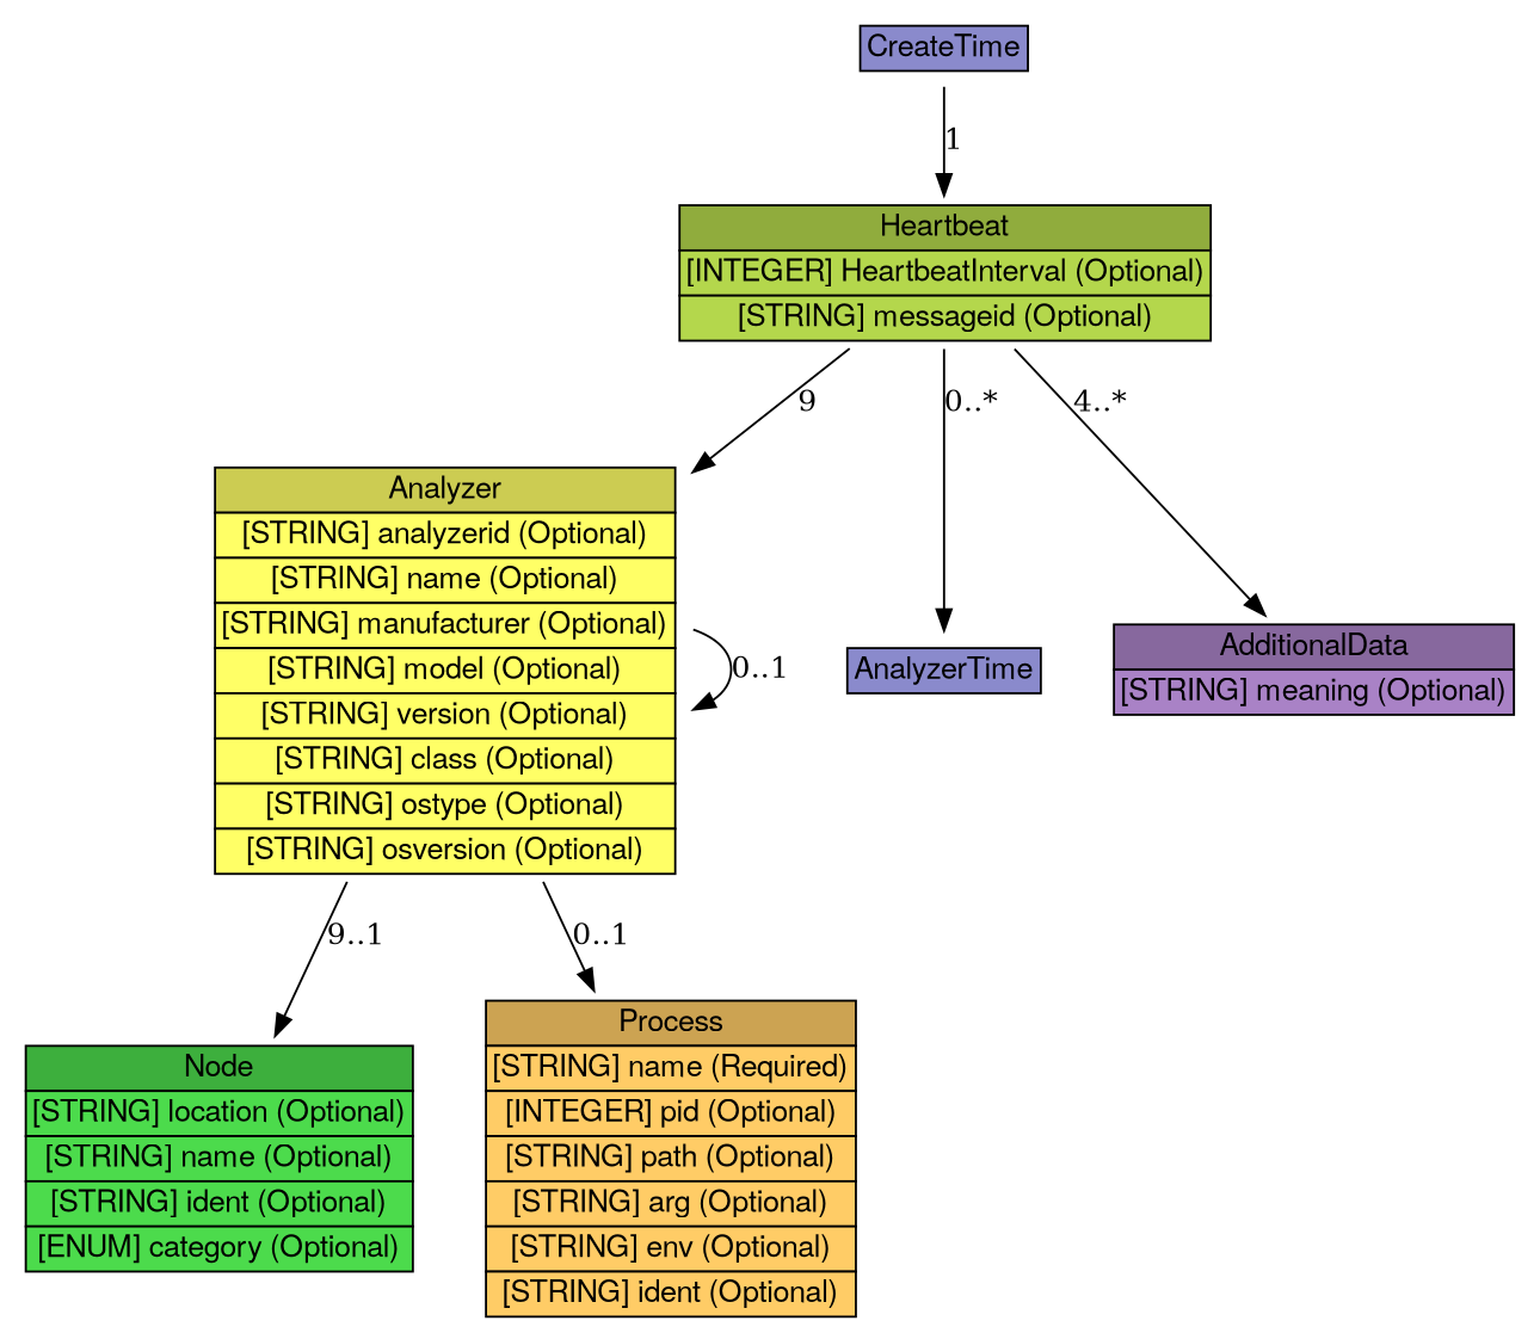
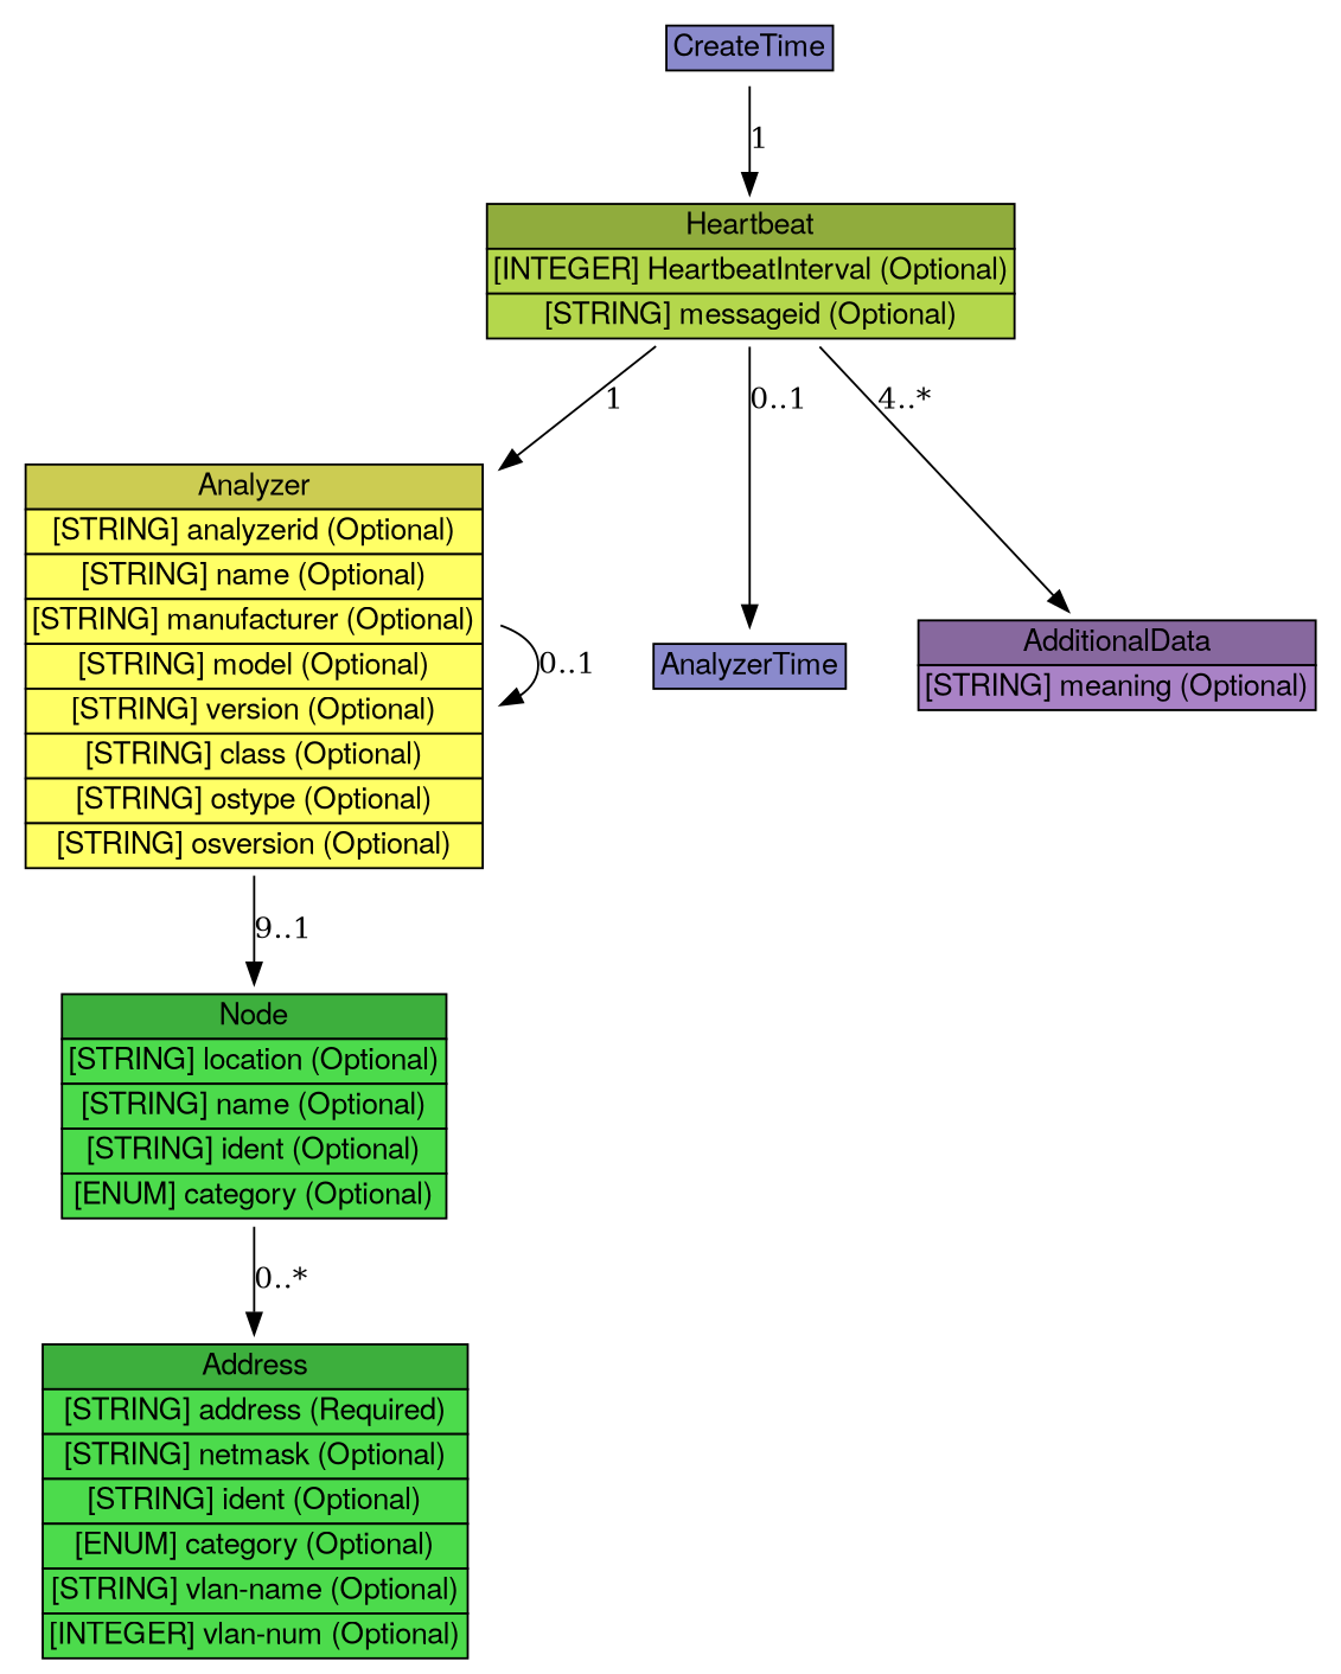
  digraph {
    rankdir=TB
    node [shape=plaintext]
    n1 [height=0.98611 label=<<table BORDER="0" CELLBORDER="1" CELLSPACING="0"> <tr> <td BGCOLOR="#90ac3d" HREF="/idmef_parser/IDMEFv1/Heartbeat.html" TITLE="Analyzers use Heartbeat messages to indicate their current status to managers. Heartbeats are intended to be sent in a regular period, say, every ten minutes or every hour. The receipt of a Heartbeat message from an analyzer indicates to the manager that the analyzer is up and running; lack of a Heartbeat message (or more likely, lack of some number of consecutive Heartbeat messages) indicates that the analyzer or its network connection has failed. "><FONT FACE="Nimbus Sans L">Heartbeat</FONT></td> </tr>" %<tr><td BGCOLOR="#b4d74c"  HREF="/idmef_parser/IDMEFv1/Heartbeat.html" TITLE="The interval in seconds at which heartbeats are generated."><FONT FACE="Nimbus Sans L">[INTEGER] HeartbeatInterval (Optional)</FONT></td></tr>%<tr><td BGCOLOR="#b4d74c"  HREF="/idmef_parser/IDMEFv1/Heartbeat.html" TITLE="A unique identifier for the heartbeat; see Section 3.2.9."><FONT FACE="Nimbus Sans L">[STRING] messageid (Optional)</FONT></td></tr>%</table>> width=3.6528]
    n2 [height=2.7361 label=<<table BORDER="0" CELLBORDER="1" CELLSPACING="0"> <tr> <td BGCOLOR="#cccc52" HREF="/idmef_parser/IDMEFv1/Analyzer.html" TITLE="The Analyzer class identifies the analyzer from which the Alert or Heartbeat message originates. Only one analyzer may be encoded for each alert or heartbeat, and that MUST be the analyzer at which the alert or heartbeat originated. Although the IDMEF data model does not prevent the use of hierarchical intrusion detection systems (where alerts get relayed up the tree), it does not provide any way to record the identity of the &quot;relay&quot; analyzers along the path from the originating analyzer to the manager that ultimately receives the alert. "><FONT FACE="Nimbus Sans L">Analyzer</FONT></td> </tr>" %<tr><td BGCOLOR="#FFFF66"  HREF="/idmef_parser/IDMEFv1/Analyzer.html" TITLE="(but see below).  A unique identifier for the analyzer; see Section 3.2.9."><FONT FACE="Nimbus Sans L">[STRING] analyzerid (Optional)</FONT></td></tr>%<tr><td BGCOLOR="#FFFF66"  HREF="/idmef_parser/IDMEFv1/Analyzer.html" TITLE="An explicit name for the analyzer that may be easier to understand than the analyzerid."><FONT FACE="Nimbus Sans L">[STRING] name (Optional)</FONT></td></tr>%<tr><td BGCOLOR="#FFFF66"  HREF="/idmef_parser/IDMEFv1/Analyzer.html" TITLE="The manufacturer of the analyzer software and/or hardware."><FONT FACE="Nimbus Sans L">[STRING] manufacturer (Optional)</FONT></td></tr>%<tr><td BGCOLOR="#FFFF66"  HREF="/idmef_parser/IDMEFv1/Analyzer.html" TITLE="The model name/number of the analyzer software and/or hardware."><FONT FACE="Nimbus Sans L">[STRING] model (Optional)</FONT></td></tr>%<tr><td BGCOLOR="#FFFF66"  HREF="/idmef_parser/IDMEFv1/Analyzer.html" TITLE="The version number of the analyzer software and/or hardware."><FONT FACE="Nimbus Sans L">[STRING] version (Optional)</FONT></td></tr>%<tr><td BGCOLOR="#FFFF66"  HREF="/idmef_parser/IDMEFv1/Analyzer.html" TITLE="The class of analyzer software and/or hardware."><FONT FACE="Nimbus Sans L">[STRING] class (Optional)</FONT></td></tr>%<tr><td BGCOLOR="#FFFF66"  HREF="/idmef_parser/IDMEFv1/Analyzer.html" TITLE="Operating system name.  On POSIX 1003.1 compliant systems, this is the value returned in utsname.sysname by the uname() system call, or the output of the &quot;uname -s&quot; command."><FONT FACE="Nimbus Sans L">[STRING] ostype (Optional)</FONT></td></tr>%<tr><td BGCOLOR="#FFFF66"  HREF="/idmef_parser/IDMEFv1/Analyzer.html" TITLE="Operating system version.  On POSIX 1003.1 compliant systems, this is the value returned in utsname.release by the uname() system call, or the output of the &quot;uname -r&quot; command."><FONT FACE="Nimbus Sans L">[STRING] osversion (Optional)</FONT></td></tr>%</table>> width=3.1806]
    n3 [height=0.5 label=<<table BORDER="0" CELLBORDER="1" CELLSPACING="0"> <tr> <td BGCOLOR="#8a8acc" HREF="/idmef_parser/IDMEFv1/AnalyzerTime.html" TITLE="The AnalyzerTime class is used to indicate the current date and time on the analyzer. Its values should be filled in as late as possible in the message transmission process, ideally immediately before placing the message &quot;on the wire&quot;. "><FONT FACE="Nimbus Sans L">AnalyzerTime</FONT></td> </tr>" %</table>> width=1.4722]
    n4 [height=0.69444 label=<<table BORDER="0" CELLBORDER="1" CELLSPACING="0"> <tr> <td BGCOLOR="#87689e" HREF="/idmef_parser/IDMEFv1/AdditionalData.html" TITLE="The AdditionalData class is used to provide information that cannot be represented by the data model. AdditionalData can be used to provide atomic data (integers, strings, etc.) in cases where only small amounts of additional information need to be sent; it can also be used to extend the data model and the DTD to support the transmission of complex data (such as packet headers). Detailed instructions for extending the data model and the DTD are provided in Section 5. "><FONT FACE="Nimbus Sans L">AdditionalData</FONT></td> </tr>" %<tr><td BGCOLOR="#a982c6"  HREF="/idmef_parser/IDMEFv1/AdditionalData.html" TITLE="A string describing the meaning of the element content. These values will be vendor/implementation dependent; the method for ensuring that managers understand the strings sent by analyzers is outside the scope of this specification.  A list of acceptable meaning keywords is not within the scope of the document, although later versions may undertake to establish such a list."><FONT FACE="Nimbus Sans L">[STRING] meaning (Optional)</FONT></td></tr>%</table>> width=2.7917]
    n5 [height=1.5694 label=<<table BORDER="0" CELLBORDER="1" CELLSPACING="0"> <tr> <td BGCOLOR="#3daf3d" HREF="/idmef_parser/IDMEFv1/Node.html" TITLE="The Node class is used to identify hosts and other network devices (routers, switches, etc.). "><FONT FACE="Nimbus Sans L">Node</FONT></td> </tr>" %<tr><td BGCOLOR="#4cdb4c"  HREF="/idmef_parser/IDMEFv1/Node.html" TITLE="The location of the equipment."><FONT FACE="Nimbus Sans L">[STRING] location (Optional)</FONT></td></tr>%<tr><td BGCOLOR="#4cdb4c"  HREF="/idmef_parser/IDMEFv1/Node.html" TITLE="The name of the equipment.  This information MUST be provided if no Address information is given."><FONT FACE="Nimbus Sans L">[STRING] name (Optional)</FONT></td></tr>%<tr><td BGCOLOR="#4cdb4c"  HREF="/idmef_parser/IDMEFv1/Node.html" TITLE="A unique identifier for the node; see Section 3.2.9."><FONT FACE="Nimbus Sans L">[STRING] ident (Optional)</FONT></td></tr>%<tr><td BGCOLOR="#4cdb4c"  HREF="/idmef_parser/IDMEFv1/Node.html" TITLE="The &quot;domain&quot; from which the name information was obtained, if relevant.  The permitted values for this attribute are shown in the table below.  The default value is &quot;unknown&quot;. (See also Section 10 for extensions to the table.)"><FONT FACE="Nimbus Sans L">[ENUM] category (Optional)</FONT></td></tr>%</table>> width=2.7083]
-   n6 [height=2.1528 label=<<table BORDER="0" CELLBORDER="1" CELLSPACING="0"> <tr> <td BGCOLOR="#cca352" HREF="/idmef_parser/IDMEFv1/Process.html" TITLE="The Process class is used to describe processes being executed on sources, targets, and analyzers. "><FONT FACE="Nimbus Sans L">Process</FONT></td> </tr>" %<tr><td BGCOLOR="#FFCC66"  HREF="/idmef_parser/IDMEFv1/Process.html" TITLE="The name of the program being executed. This is a short name; path and argument information are provided elsewhere."><FONT FACE="Nimbus Sans L">[STRING] name (Required)</FONT></td></tr>%<tr><td BGCOLOR="#FFCC66"  HREF="/idmef_parser/IDMEFv1/Process.html" TITLE="The process identifier of the process."><FONT FACE="Nimbus Sans L">[INTEGER] pid (Optional)</FONT></td></tr>%<tr><td BGCOLOR="#FFCC66"  HREF="/idmef_parser/IDMEFv1/Process.html" TITLE="The full path of the program being executed."><FONT FACE="Nimbus Sans L">[STRING] path (Optional)</FONT></td></tr>%<tr><td BGCOLOR="#FFCC66"  HREF="/idmef_parser/IDMEFv1/Process.html" TITLE="A command-line argument to the program. Multiple arguments may be specified (they are assumed to have occurred in the same order they are provided) with multiple uses of arg."><FONT FACE="Nimbus Sans L">[STRING] arg (Optional)</FONT></td></tr>%<tr><td BGCOLOR="#FFCC66"  HREF="/idmef_parser/IDMEFv1/Process.html" TITLE="An environment string associated with the process; generally of the format &quot;VARIABLE=value&quot;.  Multiple environment strings may be specified with multiple uses of env."><FONT FACE="Nimbus Sans L">[STRING] env (Optional)</FONT></td></tr>%<tr><td BGCOLOR="#FFCC66"  HREF="/idmef_parser/IDMEFv1/Process.html" TITLE="A unique identifier for the process; see Section 3.2.9."><FONT FACE="Nimbus Sans L">[STRING] ident (Optional)</FONT></td></tr>%</table>> width=2.5972]
    n7 [height=0.5 label=<<table BORDER="0" CELLBORDER="1" CELLSPACING="0"> <tr> <td BGCOLOR="#8a8acc" HREF="/idmef_parser/IDMEFv1/CreateTime.html" TITLE="The CreateTime class is used to indicate the date and time the alert or heartbeat was created by the analyzer. "><FONT FACE="Nimbus Sans L">CreateTime</FONT></td> </tr>" %</table>> width=1.3056]
-   n1 -> n2 [label=9]
-   n1 -> n3 [label="0..*"]
+   n8 [height=2.1528 label=<<table BORDER="0" CELLBORDER="1" CELLSPACING="0"> <tr> <td BGCOLOR="#3daf3d" HREF="/idmef_parser/IDMEFv1/Address.html" TITLE="The Address class is used to represent network, hardware, and application addresses. "><FONT FACE="Nimbus Sans L">Address</FONT></td> </tr>" %<tr><td BGCOLOR="#4cdb4c"  HREF="/idmef_parser/IDMEFv1/Address.html" TITLE="The address information.  The format of this data is governed by the category attribute."><FONT FACE="Nimbus Sans L">[STRING] address (Required)</FONT></td></tr>%<tr><td BGCOLOR="#4cdb4c"  HREF="/idmef_parser/IDMEFv1/Address.html" TITLE="The network mask for the address, if appropriate."><FONT FACE="Nimbus Sans L">[STRING] netmask (Optional)</FONT></td></tr>%<tr><td BGCOLOR="#4cdb4c"  HREF="/idmef_parser/IDMEFv1/Address.html" TITLE="A unique identifier for the address; see Section 3.2.9."><FONT FACE="Nimbus Sans L">[STRING] ident (Optional)</FONT></td></tr>%<tr><td BGCOLOR="#4cdb4c"  HREF="/idmef_parser/IDMEFv1/Address.html" TITLE="The type of address represented.  The permitted values for this attribute are shown below.  The default value is &quot;unknown&quot;.  (See also Section 10.)"><FONT FACE="Nimbus Sans L">[ENUM] category (Optional)</FONT></td></tr>%<tr><td BGCOLOR="#4cdb4c"  HREF="/idmef_parser/IDMEFv1/Address.html" TITLE="The name of the Virtual LAN to which the address belongs."><FONT FACE="Nimbus Sans L">[STRING] vlan-name (Optional)</FONT></td></tr>%<tr><td BGCOLOR="#4cdb4c"  HREF="/idmef_parser/IDMEFv1/Address.html" TITLE="The number of the Virtual LAN to which the address belongs."><FONT FACE="Nimbus Sans L">[INTEGER] vlan-num (Optional)</FONT></td></tr>%</table>> width=2.9861]
+   n1 -> n2 [label=1]
+   n1 -> n3 [label="0..1"]
    n1 -> n4 [label="4..*"]
    n2 -> n2 [label="0..1"]
    n2 -> n5 [label="9..1"]
-   n2 -> n6 [label="0..1"]
+   n5 -> n8 [label="0..*"]
    n7 -> n1 [label=1]
  }
